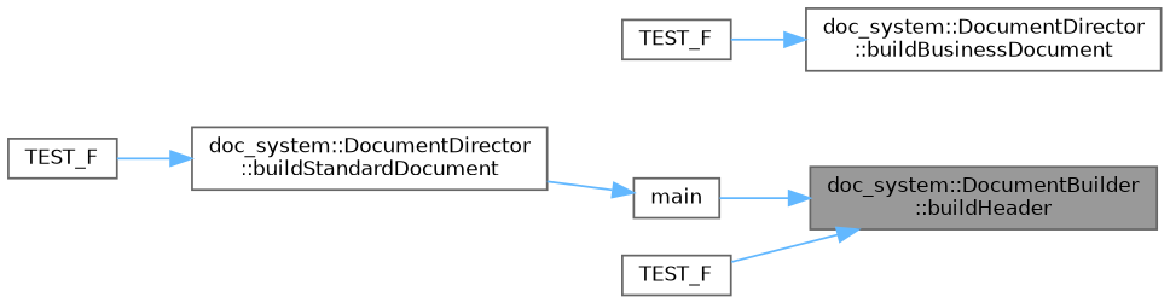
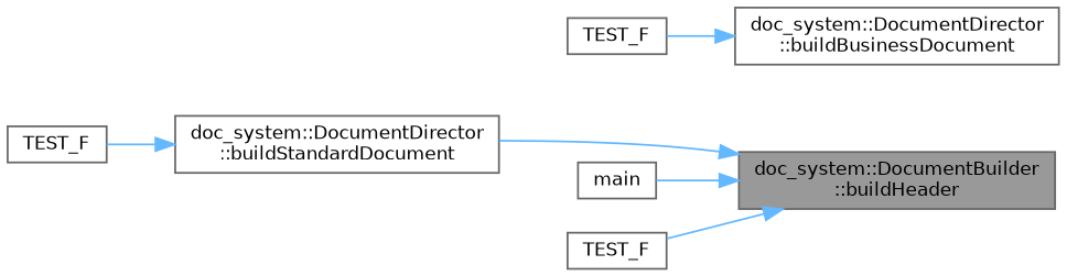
  digraph {
    rankdir=RL
    node [color=grey40 fillcolor=white fontname=Helvetica fontsize=10 shape=box style=filled]
    edge [color=steelblue1 dir=back fontname=Helvetica fontsize=10 labelfontname=Helvetica labelfontsize=10 style=solid]
    n1 [color=gray40 fillcolor=grey60 fontcolor=black height=0.2 label="doc_system::DocumentBuilder\l::buildHeader" width=0.4]
    n2 [height=0.2 label="doc_system::DocumentDirector\l::buildStandardDocument" width=0.4]
    n3 [height=0.2 label=main width=0.4]
    n4 [height=0.2 label=TEST_F width=0.4]
    n5 [height=0.2 label="doc_system::DocumentDirector\l::buildBusinessDocument" width=0.4]
    n6 [height=0.2 label=TEST_F width=0.4]
    n7 [height=0.2 label=TEST_F width=0.4]
-   n3 -> n2
+   n1 -> n2
    n1 -> n3
    n1 -> n4
    n2 -> n7
    n5 -> n6
  }
